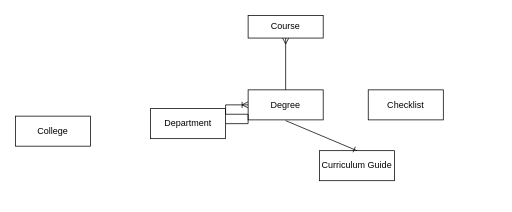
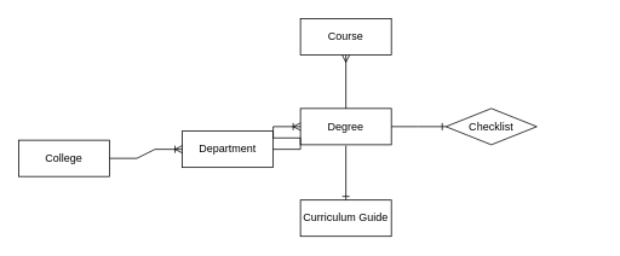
  <mxCell id="0" />
  <mxCell id="1" parent="0" />
- <mxCell id="2" value="Course" style="whiteSpace=wrap;html=1;align=center;" vertex="1" parent="1"><mxGeometry x="330" y="20" width="100" height="30" as="geometry" /></mxCell>
+ <mxCell id="2" value="Course" style="whiteSpace=wrap;html=1;align=center;" vertex="1" parent="1"><mxGeometry x="330" y="20" width="100" height="40" as="geometry" /></mxCell>
  <mxCell id="3" value="Degree" style="whiteSpace=wrap;html=1;align=center;" vertex="1" parent="1"><mxGeometry x="330" y="119" width="100" height="40" as="geometry" /></mxCell>
  <mxCell id="4" value="Department" style="whiteSpace=wrap;html=1;align=center;" vertex="1" parent="1"><mxGeometry x="200" y="144" width="100" height="40" as="geometry" /></mxCell>
  <mxCell id="5" value="College" style="whiteSpace=wrap;html=1;align=center;" vertex="1" parent="1"><mxGeometry x="20" y="154" width="100" height="40" as="geometry" /></mxCell>
- <mxCell id="6" value="Checklist" style="whiteSpace=wrap;html=1;align=center;" vertex="1" parent="1"><mxGeometry x="490" y="119" width="100" height="40" as="geometry" /></mxCell>
- <mxCell id="7" value="Curriculum Guide" style="whiteSpace=wrap;html=1;align=center;" vertex="1" parent="1"><mxGeometry x="425" y="200" width="100" height="40" as="geometry" /></mxCell>
+ <mxCell id="6" value="Checklist" style="rhombus;whiteSpace=wrap;html=1;align=center;" vertex="1" parent="1"><mxGeometry x="490" y="119" width="100" height="40" as="geometry" /></mxCell>
+ <mxCell id="7" value="Curriculum Guide" style="whiteSpace=wrap;html=1;align=center;" vertex="1" parent="1"><mxGeometry x="330" y="220" width="100" height="40" as="geometry" /></mxCell>
+ <mxCell id="8" value="" style="edgeStyle=entityRelationEdgeStyle;fontSize=12;html=1;endArrow=ERoneToMany;rounded=0;exitX=1;exitY=0.5;exitDx=0;exitDy=0;entryX=0;entryY=0.5;entryDx=0;entryDy=0;" edge="1" parent="1" source="5" target="4"><mxGeometry width="100" height="100" relative="1" as="geometry"><mxPoint x="340" y="379" as="sourcePoint" /><mxPoint x="440" y="279" as="targetPoint" /></mxGeometry></mxCell>
  <mxCell id="9" value="" style="edgeStyle=entityRelationEdgeStyle;fontSize=12;html=1;endArrow=ERoneToMany;rounded=0;exitX=1;exitY=0.5;exitDx=0;exitDy=0;entryX=0;entryY=0.5;entryDx=0;entryDy=0;" edge="1" parent="1" source="4" target="3"><mxGeometry width="100" height="100" relative="1" as="geometry"><mxPoint x="340" y="379" as="sourcePoint" /><mxPoint x="440" y="279" as="targetPoint" /></mxGeometry></mxCell>
+ <mxCell id="10" value="" style="edgeStyle=entityRelationEdgeStyle;fontSize=12;html=1;endArrow=ERone;endFill=1;rounded=0;entryX=0;entryY=0.5;entryDx=0;entryDy=0;exitX=1;exitY=0.5;exitDx=0;exitDy=0;" edge="1" parent="1" source="3" target="6"><mxGeometry width="100" height="100" relative="1" as="geometry"><mxPoint x="590" y="144" as="sourcePoint" /><mxPoint x="650" y="134" as="targetPoint" /><Array as="points"><mxPoint x="600" y="139" /><mxPoint x="630" y="139" /><mxPoint x="600" y="134" /><mxPoint x="600" y="134" /><mxPoint x="660" y="129" /><mxPoint x="650" y="124" /></Array></mxGeometry></mxCell>
  <mxCell id="11" value="" style="fontSize=12;html=1;endArrow=ERone;endFill=1;rounded=0;entryX=0.5;entryY=0;entryDx=0;entryDy=0;" edge="1" parent="1" target="7"><mxGeometry width="100" height="100" relative="1" as="geometry"><mxPoint x="380" y="160" as="sourcePoint" /><mxPoint x="390" y="240" as="targetPoint" /></mxGeometry></mxCell>
  <mxCell id="12" value="" style="fontSize=12;html=1;endArrow=ERmany;rounded=0;entryX=0.5;entryY=1;entryDx=0;entryDy=0;exitX=0.5;exitY=0;exitDx=0;exitDy=0;" edge="1" parent="1" source="3" target="2"><mxGeometry width="100" height="100" relative="1" as="geometry"><mxPoint x="340" y="300" as="sourcePoint" /><mxPoint x="440" y="200" as="targetPoint" /></mxGeometry></mxCell>
